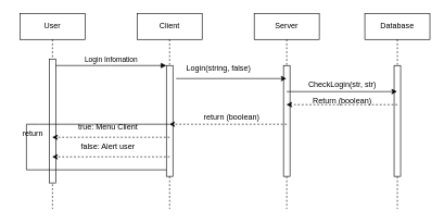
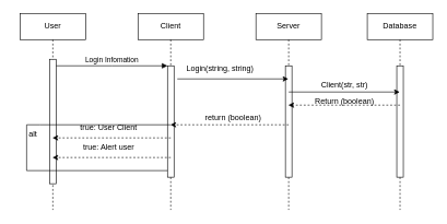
  <mxCell id="0" />
  <mxCell id="1" parent="0" />
  <mxCell id="2" value="User" style="shape=umlLifeline;perimeter=lifelinePerimeter;whiteSpace=wrap;html=1;container=0;dropTarget=0;collapsible=0;recursiveResize=0;outlineConnect=0;portConstraint=eastwest;newEdgeStyle={&quot;edgeStyle&quot;:&quot;elbowEdgeStyle&quot;,&quot;elbow&quot;:&quot;vertical&quot;,&quot;curved&quot;:0,&quot;rounded&quot;:0};" parent="1" vertex="1"><mxGeometry x="30" y="20" width="100" height="300" as="geometry" /></mxCell>
  <mxCell id="3" value="" style="html=1;points=[];perimeter=orthogonalPerimeter;outlineConnect=0;targetShapes=umlLifeline;portConstraint=eastwest;newEdgeStyle={&quot;edgeStyle&quot;:&quot;elbowEdgeStyle&quot;,&quot;elbow&quot;:&quot;vertical&quot;,&quot;curved&quot;:0,&quot;rounded&quot;:0};" parent="2" vertex="1"><mxGeometry x="45" y="70" width="10" height="190" as="geometry" /></mxCell>
  <mxCell id="4" value="Client" style="shape=umlLifeline;perimeter=lifelinePerimeter;whiteSpace=wrap;html=1;container=0;dropTarget=0;collapsible=0;recursiveResize=0;outlineConnect=0;portConstraint=eastwest;newEdgeStyle={&quot;edgeStyle&quot;:&quot;elbowEdgeStyle&quot;,&quot;elbow&quot;:&quot;vertical&quot;,&quot;curved&quot;:0,&quot;rounded&quot;:0};" parent="1" vertex="1"><mxGeometry x="210" y="20" width="100" height="300" as="geometry" /></mxCell>
  <mxCell id="5" value="" style="html=1;points=[];perimeter=orthogonalPerimeter;outlineConnect=0;targetShapes=umlLifeline;portConstraint=eastwest;newEdgeStyle={&quot;edgeStyle&quot;:&quot;elbowEdgeStyle&quot;,&quot;elbow&quot;:&quot;vertical&quot;,&quot;curved&quot;:0,&quot;rounded&quot;:0};" parent="4" vertex="1"><mxGeometry x="45" y="80" width="10" height="170" as="geometry" /></mxCell>
  <mxCell id="6" value="Login Infomation" style="html=1;verticalAlign=bottom;endArrow=block;edgeStyle=elbowEdgeStyle;elbow=vertical;curved=0;rounded=0;" parent="1" source="3" target="5" edge="1"><mxGeometry relative="1" as="geometry"><mxPoint x="185" y="110" as="sourcePoint" /><Array as="points"><mxPoint x="170" y="100" /></Array></mxGeometry></mxCell>
  <mxCell id="7" value="Server&lt;br&gt;" style="shape=umlLifeline;perimeter=lifelinePerimeter;whiteSpace=wrap;html=1;container=0;dropTarget=0;collapsible=0;recursiveResize=0;outlineConnect=0;portConstraint=eastwest;newEdgeStyle={&quot;edgeStyle&quot;:&quot;elbowEdgeStyle&quot;,&quot;elbow&quot;:&quot;vertical&quot;,&quot;curved&quot;:0,&quot;rounded&quot;:0};" vertex="1" parent="1"><mxGeometry x="390" y="20" width="100" height="300" as="geometry" /></mxCell>
  <mxCell id="8" value="" style="html=1;points=[];perimeter=orthogonalPerimeter;outlineConnect=0;targetShapes=umlLifeline;portConstraint=eastwest;newEdgeStyle={&quot;edgeStyle&quot;:&quot;elbowEdgeStyle&quot;,&quot;elbow&quot;:&quot;vertical&quot;,&quot;curved&quot;:0,&quot;rounded&quot;:0};" vertex="1" parent="7"><mxGeometry x="45" y="80" width="10" height="170" as="geometry" /></mxCell>
  <mxCell id="9" value="Database" style="shape=umlLifeline;perimeter=lifelinePerimeter;whiteSpace=wrap;html=1;container=0;dropTarget=0;collapsible=0;recursiveResize=0;outlineConnect=0;portConstraint=eastwest;newEdgeStyle={&quot;edgeStyle&quot;:&quot;elbowEdgeStyle&quot;,&quot;elbow&quot;:&quot;vertical&quot;,&quot;curved&quot;:0,&quot;rounded&quot;:0};" vertex="1" parent="1"><mxGeometry x="560" y="20" width="100" height="300" as="geometry" /></mxCell>
  <mxCell id="10" value="" style="html=1;points=[];perimeter=orthogonalPerimeter;outlineConnect=0;targetShapes=umlLifeline;portConstraint=eastwest;newEdgeStyle={&quot;edgeStyle&quot;:&quot;elbowEdgeStyle&quot;,&quot;elbow&quot;:&quot;vertical&quot;,&quot;curved&quot;:0,&quot;rounded&quot;:0};" vertex="1" parent="9"><mxGeometry x="45" y="80" width="10" height="170" as="geometry" /></mxCell>
  <mxCell id="11" value="" style="endArrow=classic;html=1;rounded=0;" edge="1" parent="1" target="7"><mxGeometry width="50" height="50" relative="1" as="geometry"><mxPoint x="270" y="120" as="sourcePoint" /><mxPoint x="320" y="70" as="targetPoint" /></mxGeometry></mxCell>
- <mxCell id="12" value="Login(string, false)" style="text;html=1;align=center;verticalAlign=middle;resizable=0;points=[];autosize=1;strokeColor=none;fillColor=none;" vertex="1" parent="1"><mxGeometry x="270" y="90" width="130" height="30" as="geometry" /></mxCell>
+ <mxCell id="12" value="Login(string, string)" style="text;html=1;align=center;verticalAlign=middle;resizable=0;points=[];autosize=1;strokeColor=none;fillColor=none;" vertex="1" parent="1"><mxGeometry x="270" y="90" width="130" height="30" as="geometry" /></mxCell>
  <mxCell id="13" value="" style="endArrow=classic;html=1;rounded=0;" edge="1" parent="1" target="9"><mxGeometry width="50" height="50" relative="1" as="geometry"><mxPoint x="440" y="140" as="sourcePoint" /><mxPoint x="490" y="90" as="targetPoint" /></mxGeometry></mxCell>
- <mxCell id="14" value="CheckLogin(str, str)" style="text;html=1;align=center;verticalAlign=middle;resizable=0;points=[];autosize=1;strokeColor=none;fillColor=none;" vertex="1" parent="1"><mxGeometry x="460" y="115" width="130" height="30" as="geometry" /></mxCell>
+ <mxCell id="14" value="Client(str, str)" style="text;html=1;align=center;verticalAlign=middle;resizable=0;points=[];autosize=1;strokeColor=none;fillColor=none;" vertex="1" parent="1"><mxGeometry x="460" y="115" width="130" height="30" as="geometry" /></mxCell>
  <mxCell id="15" value="" style="endArrow=classic;html=1;rounded=0;dashed=1;" edge="1" parent="1" target="7"><mxGeometry width="50" height="50" relative="1" as="geometry"><mxPoint x="610" y="160" as="sourcePoint" /><mxPoint x="660" y="110" as="targetPoint" /></mxGeometry></mxCell>
  <mxCell id="16" value="Return (boolean)" style="text;html=1;align=center;verticalAlign=middle;resizable=0;points=[];autosize=1;strokeColor=none;fillColor=none;" vertex="1" parent="1"><mxGeometry x="470" y="140" width="110" height="30" as="geometry" /></mxCell>
  <mxCell id="17" value="" style="endArrow=classic;html=1;rounded=0;dashed=1;" edge="1" parent="1" target="4"><mxGeometry width="50" height="50" relative="1" as="geometry"><mxPoint x="440" y="190" as="sourcePoint" /><mxPoint x="490" y="140" as="targetPoint" /></mxGeometry></mxCell>
  <mxCell id="18" value="return (boolean)" style="text;html=1;align=center;verticalAlign=middle;resizable=0;points=[];autosize=1;strokeColor=none;fillColor=none;" vertex="1" parent="1"><mxGeometry x="300" y="165" width="110" height="30" as="geometry" /></mxCell>
  <mxCell id="19" value="" style="endArrow=classic;html=1;rounded=0;dashed=1;" edge="1" parent="1" target="2"><mxGeometry width="50" height="50" relative="1" as="geometry"><mxPoint x="260" y="210" as="sourcePoint" /><mxPoint x="310" y="160" as="targetPoint" /></mxGeometry></mxCell>
- <mxCell id="20" value="true: Menu Client" style="text;html=1;align=center;verticalAlign=middle;resizable=0;points=[];autosize=1;strokeColor=none;fillColor=none;" vertex="1" parent="1"><mxGeometry x="110" y="180" width="110" height="30" as="geometry" /></mxCell>
+ <mxCell id="20" value="true: User Client" style="text;html=1;align=center;verticalAlign=middle;resizable=0;points=[];autosize=1;strokeColor=none;fillColor=none;" vertex="1" parent="1"><mxGeometry x="110" y="180" width="110" height="30" as="geometry" /></mxCell>
  <mxCell id="21" value="" style="endArrow=classic;html=1;rounded=0;dashed=1;" edge="1" parent="1" target="2"><mxGeometry width="50" height="50" relative="1" as="geometry"><mxPoint x="260" y="240" as="sourcePoint" /><mxPoint x="310" y="190" as="targetPoint" /></mxGeometry></mxCell>
- <mxCell id="22" value="false: Alert user" style="text;html=1;align=center;verticalAlign=middle;resizable=0;points=[];autosize=1;strokeColor=none;fillColor=none;" vertex="1" parent="1"><mxGeometry x="110" y="210" width="110" height="30" as="geometry" /></mxCell>
+ <mxCell id="22" value="true: Alert user" style="text;html=1;align=center;verticalAlign=middle;resizable=0;points=[];autosize=1;strokeColor=none;fillColor=none;" vertex="1" parent="1"><mxGeometry x="110" y="210" width="110" height="30" as="geometry" /></mxCell>
  <mxCell id="23" value="" style="endArrow=none;html=1;rounded=0;" edge="1" parent="1" source="5"><mxGeometry width="50" height="50" relative="1" as="geometry"><mxPoint y="240" as="sourcePoint" x="-10" /><mxPoint x="40" y="190" as="targetPoint" /><Array as="points"><mxPoint x="40" y="260" /></Array></mxGeometry></mxCell>
  <mxCell id="24" value="" style="endArrow=none;html=1;rounded=0;" edge="1" parent="1" target="4"><mxGeometry width="50" height="50" relative="1" as="geometry"><mxPoint x="40" y="190" as="sourcePoint" /><mxPoint x="90" y="140" as="targetPoint" /><Array as="points"><mxPoint x="60" y="190" /></Array></mxGeometry></mxCell>
- <mxCell id="25" value="return" style="text;html=1;strokeColor=none;fillColor=none;align=center;verticalAlign=middle;whiteSpace=wrap;rounded=0;" vertex="1" parent="1"><mxGeometry x="20" y="190" width="60" height="30" as="geometry" /></mxCell>
+ <mxCell id="25" value="alt" style="text;html=1;strokeColor=none;fillColor=none;align=center;verticalAlign=middle;whiteSpace=wrap;rounded=0;" vertex="1" parent="1"><mxGeometry x="20" y="190" width="60" height="30" as="geometry" /></mxCell>
